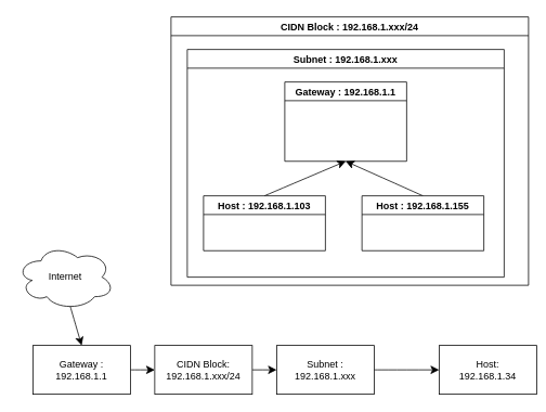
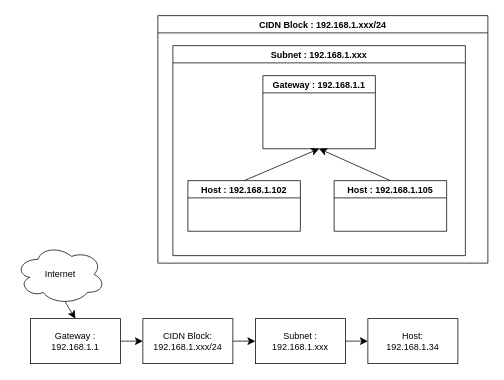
  <mxCell id="0" />
  <mxCell id="1" parent="0" />
  <mxCell id="2" value="CIDN Block : 192.168.1.xxx/24" style="swimlane;" vertex="1" parent="1"><mxGeometry x="210" y="20" width="440" height="330" as="geometry" /></mxCell>
  <mxCell id="3" value="Subnet : 192.168.1.xxx" style="swimlane;" vertex="1" parent="1"><mxGeometry x="230" y="60" width="390" height="280" as="geometry" /></mxCell>
  <mxCell id="4" value="Gateway : 192.168.1.1" style="swimlane;" vertex="1" parent="3"><mxGeometry x="120" y="40" width="150" height="97.5" as="geometry" /></mxCell>
  <mxCell id="5" style="edgeStyle=none;curved=1;rounded=0;orthogonalLoop=1;jettySize=auto;html=1;exitX=0.5;exitY=0;exitDx=0;exitDy=0;entryX=0.5;entryY=1;entryDx=0;entryDy=0;fontSize=12;startSize=8;endSize=8;" edge="1" parent="3" source="6" target="4"><mxGeometry relative="1" as="geometry" /></mxCell>
- <mxCell id="6" value="Host : 192.168.1.103" style="swimlane;" vertex="1" parent="3"><mxGeometry x="20" y="180" width="150" height="67.5" as="geometry" /></mxCell>
+ <mxCell id="6" value="Host : 192.168.1.102" style="swimlane;" vertex="1" parent="3"><mxGeometry x="20" y="180" width="150" height="67.5" as="geometry" /></mxCell>
  <mxCell id="7" style="edgeStyle=none;curved=1;rounded=0;orthogonalLoop=1;jettySize=auto;html=1;exitX=0.5;exitY=0;exitDx=0;exitDy=0;entryX=0.5;entryY=1;entryDx=0;entryDy=0;fontSize=12;startSize=8;endSize=8;" edge="1" parent="3" source="8" target="4"><mxGeometry relative="1" as="geometry" /></mxCell>
- <mxCell id="8" value="Host : 192.168.1.155" style="swimlane;" vertex="1" parent="3"><mxGeometry x="215" y="180" width="150" height="67.5" as="geometry" /></mxCell>
+ <mxCell id="8" value="Host : 192.168.1.105" style="swimlane;" vertex="1" parent="3"><mxGeometry x="215" y="180" width="150" height="67.5" as="geometry" /></mxCell>
  <mxCell id="9" value="" style="edgeStyle=none;curved=1;rounded=0;orthogonalLoop=1;jettySize=auto;html=1;fontSize=12;startSize=8;endSize=8;" edge="1" parent="1" source="10" target="12"><mxGeometry relative="1" as="geometry" /></mxCell>
  <mxCell id="10" value="Gateway : 192.168.1.1" style="rounded=0;whiteSpace=wrap;html=1;" vertex="1" parent="1"><mxGeometry x="40" y="424" width="120" height="60" as="geometry" /></mxCell>
  <mxCell id="11" value="" style="edgeStyle=none;curved=1;rounded=0;orthogonalLoop=1;jettySize=auto;html=1;fontSize=12;startSize=8;endSize=8;" edge="1" parent="1" source="12" target="14"><mxGeometry relative="1" as="geometry" /></mxCell>
  <mxCell id="12" value="CIDN Block:&lt;div&gt;192.168.1.xxx/24&lt;/div&gt;" style="rounded=0;whiteSpace=wrap;html=1;" vertex="1" parent="1"><mxGeometry x="190" y="424" width="120" height="60" as="geometry" /></mxCell>
  <mxCell id="13" value="" style="edgeStyle=none;curved=1;rounded=0;orthogonalLoop=1;jettySize=auto;html=1;fontSize=12;startSize=8;endSize=8;" edge="1" parent="1" source="14" target="15"><mxGeometry relative="1" as="geometry" /></mxCell>
  <mxCell id="14" value="Subnet :&lt;div&gt;192.168.1.xxx&lt;/div&gt;" style="rounded=0;whiteSpace=wrap;html=1;" vertex="1" parent="1"><mxGeometry x="340" y="424" width="120" height="60" as="geometry" /></mxCell>
- <mxCell id="15" value="Host:&lt;div&gt;192.168.1.34&lt;/div&gt;" style="rounded=0;whiteSpace=wrap;html=1;" vertex="1" parent="1"><mxGeometry x="540" y="424" width="120" height="60" as="geometry" /></mxCell>
+ <mxCell id="15" value="Host:&lt;div&gt;192.168.1.34&lt;/div&gt;" style="rounded=0;whiteSpace=wrap;html=1;" vertex="1" parent="1"><mxGeometry x="490" y="424" width="120" height="60" as="geometry" /></mxCell>
  <mxCell id="16" style="edgeStyle=none;curved=1;rounded=0;orthogonalLoop=1;jettySize=auto;html=1;exitX=0.55;exitY=0.95;exitDx=0;exitDy=0;exitPerimeter=0;entryX=0.5;entryY=0;entryDx=0;entryDy=0;fontSize=12;startSize=8;endSize=8;" edge="1" parent="1" source="17" target="10"><mxGeometry relative="1" as="geometry" /></mxCell>
- <mxCell id="17" value="Internet" style="ellipse;shape=cloud;whiteSpace=wrap;html=1;" vertex="1" parent="1"><mxGeometry x="20" y="300" width="120" height="80" as="geometry" /></mxCell>
+ <mxCell id="17" value="Internet" style="ellipse;shape=cloud;whiteSpace=wrap;html=1;" vertex="1" parent="1"><mxGeometry x="20" y="325" width="120" height="80" as="geometry" /></mxCell>
